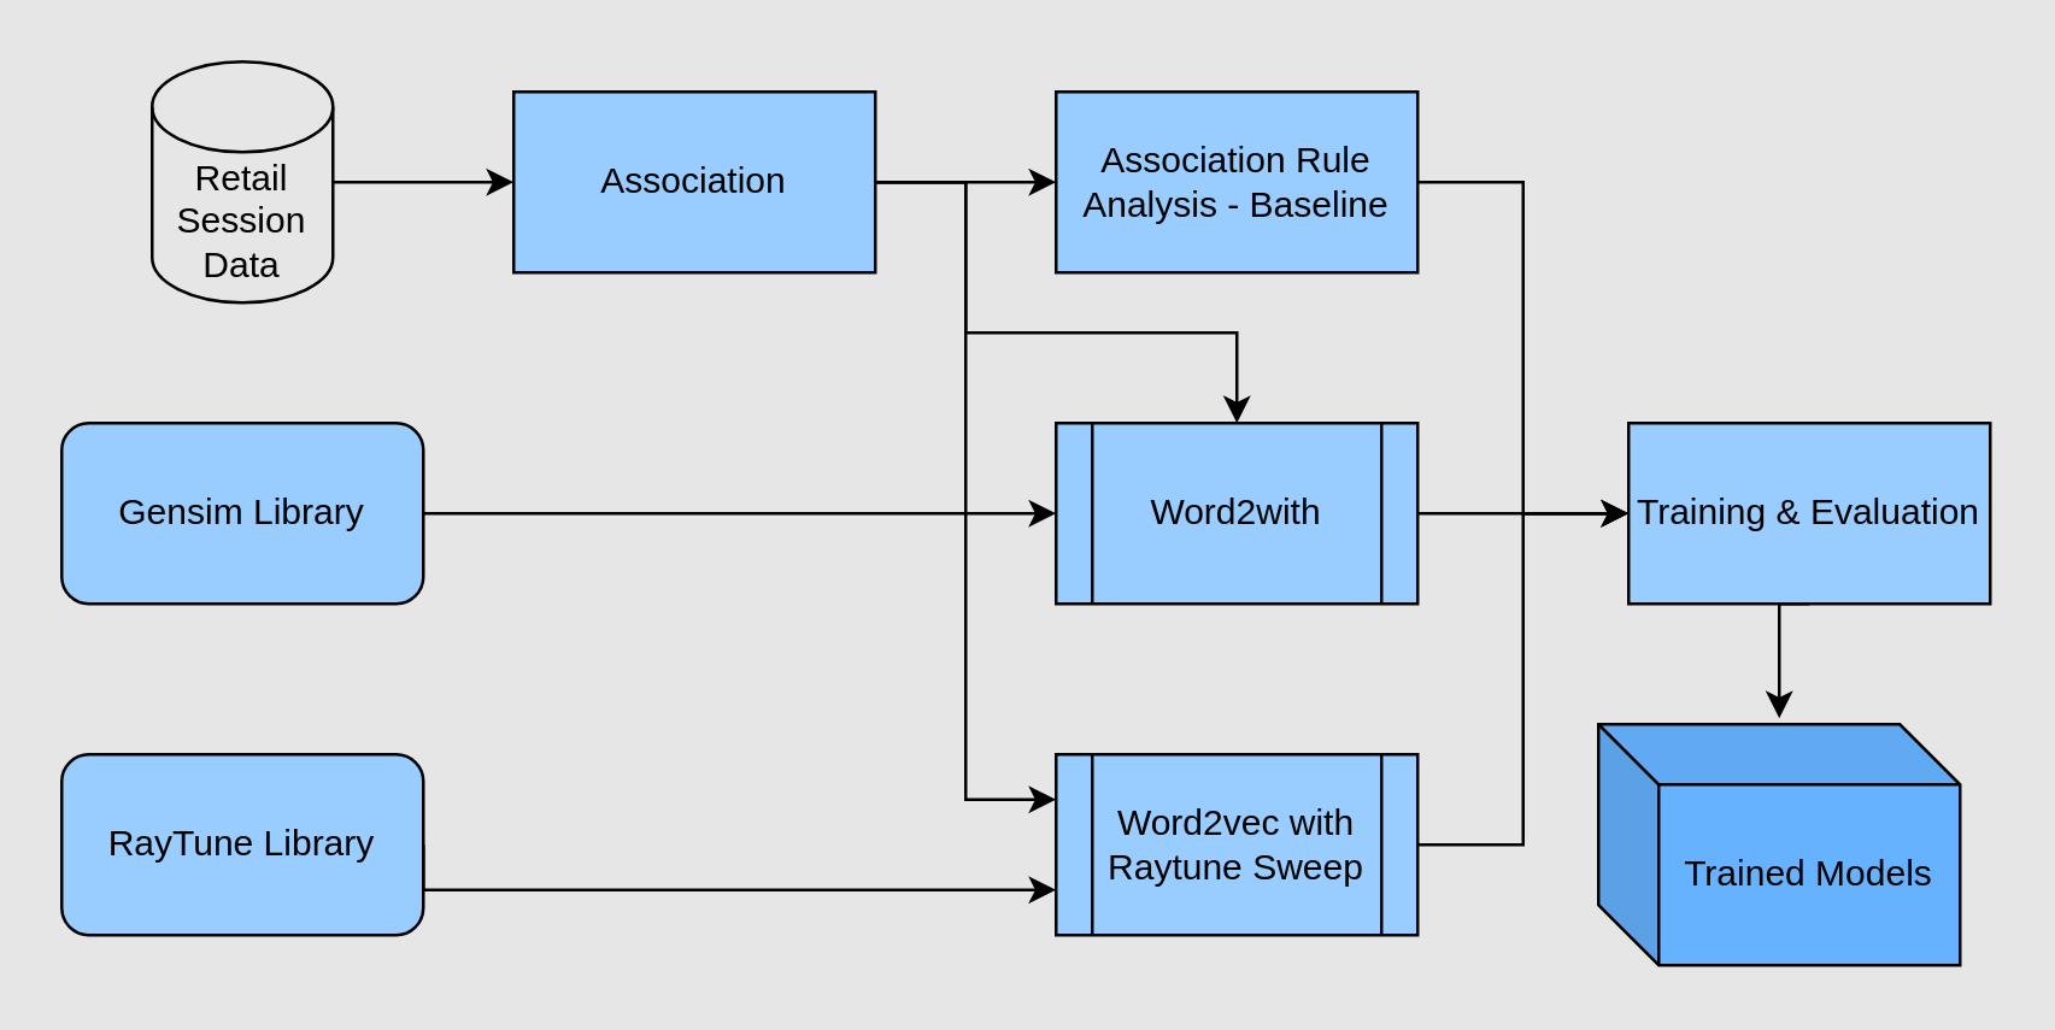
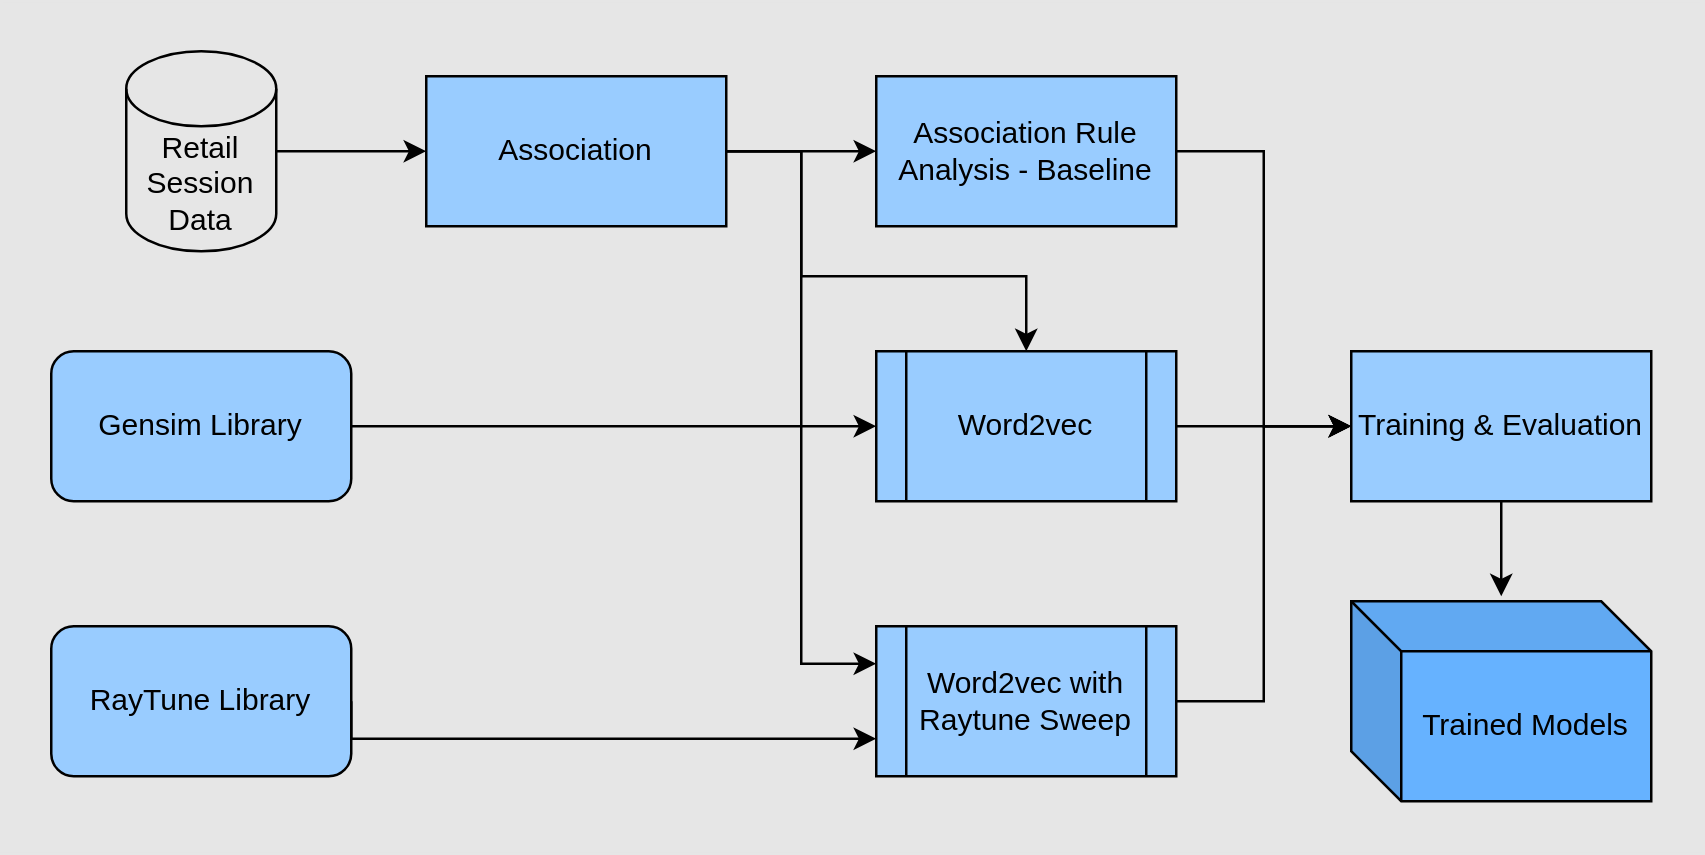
  <mxCell id="0" />
  <mxCell id="1" parent="0" />
  <mxCell id="2" style="edgeStyle=orthogonalEdgeStyle;rounded=0;orthogonalLoop=1;jettySize=auto;html=1;exitX=1;exitY=0.5;exitDx=0;exitDy=0;exitPerimeter=0;entryX=0;entryY=0.5;entryDx=0;entryDy=0;" edge="1" parent="1" source="3" target="7"><mxGeometry relative="1" as="geometry" /></mxCell>
  <mxCell id="3" value="Retail&lt;br&gt;Session&lt;br&gt;Data" style="shape=cylinder3;whiteSpace=wrap;html=1;boundedLbl=1;backgroundOutline=1;size=15;fillColor=none;" vertex="1" parent="1"><mxGeometry x="50" y="20" width="60" height="80" as="geometry" /></mxCell>
  <mxCell id="4" style="edgeStyle=orthogonalEdgeStyle;rounded=0;orthogonalLoop=1;jettySize=auto;html=1;exitX=1;exitY=0.5;exitDx=0;exitDy=0;entryX=0;entryY=0.5;entryDx=0;entryDy=0;" edge="1" parent="1" source="7" target="11"><mxGeometry relative="1" as="geometry" /></mxCell>
  <mxCell id="5" style="edgeStyle=orthogonalEdgeStyle;rounded=0;orthogonalLoop=1;jettySize=auto;html=1;exitX=1;exitY=0.5;exitDx=0;exitDy=0;entryX=0.5;entryY=0;entryDx=0;entryDy=0;" edge="1" parent="1" source="7" target="15"><mxGeometry relative="1" as="geometry"><Array as="points"><mxPoint x="320" y="60" /><mxPoint x="320" y="110" /><mxPoint x="410" y="110" /></Array></mxGeometry></mxCell>
  <mxCell id="6" style="edgeStyle=orthogonalEdgeStyle;rounded=0;orthogonalLoop=1;jettySize=auto;html=1;exitX=1;exitY=0.5;exitDx=0;exitDy=0;entryX=0;entryY=0.25;entryDx=0;entryDy=0;" edge="1" parent="1" source="7" target="19"><mxGeometry relative="1" as="geometry" /></mxCell>
  <mxCell id="7" value="Association" style="rounded=0;whiteSpace=wrap;html=1;fillColor=#99CCFF;" vertex="1" parent="1"><mxGeometry x="170" y="30" width="120" height="60" as="geometry" /></mxCell>
  <mxCell id="8" style="edgeStyle=orthogonalEdgeStyle;rounded=0;orthogonalLoop=1;jettySize=auto;html=1;exitX=1;exitY=0.5;exitDx=0;exitDy=0;entryX=0;entryY=0.75;entryDx=0;entryDy=0;" edge="1" parent="1" source="9" target="19"><mxGeometry relative="1" as="geometry"><Array as="points"><mxPoint x="140" y="295" /></Array></mxGeometry></mxCell>
  <mxCell id="9" value="RayTune Library" style="rounded=1;whiteSpace=wrap;html=1;fillColor=#99CCFF;" vertex="1" parent="1"><mxGeometry x="20" y="250" width="120" height="60" as="geometry" /></mxCell>
  <mxCell id="10" style="edgeStyle=orthogonalEdgeStyle;rounded=0;orthogonalLoop=1;jettySize=auto;html=1;exitX=1;exitY=0.5;exitDx=0;exitDy=0;entryX=0;entryY=0.5;entryDx=0;entryDy=0;" edge="1" parent="1" source="11" target="17"><mxGeometry relative="1" as="geometry" /></mxCell>
  <mxCell id="11" value="Association Rule Analysis - Baseline" style="rounded=0;whiteSpace=wrap;html=1;fillColor=#99CCFF;" vertex="1" parent="1"><mxGeometry x="350" y="30" width="120" height="60" as="geometry" /></mxCell>
  <mxCell id="12" style="edgeStyle=orthogonalEdgeStyle;rounded=0;orthogonalLoop=1;jettySize=auto;html=1;exitX=1;exitY=0.5;exitDx=0;exitDy=0;entryX=0;entryY=0.5;entryDx=0;entryDy=0;" edge="1" parent="1" source="13" target="15"><mxGeometry relative="1" as="geometry" /></mxCell>
  <mxCell id="13" value="Gensim Library" style="rounded=1;whiteSpace=wrap;html=1;fillColor=#99CCFF;" vertex="1" parent="1"><mxGeometry x="20" y="140" width="120" height="60" as="geometry" /></mxCell>
  <mxCell id="14" style="edgeStyle=orthogonalEdgeStyle;rounded=0;orthogonalLoop=1;jettySize=auto;html=1;exitX=1;exitY=0.5;exitDx=0;exitDy=0;entryX=0;entryY=0.5;entryDx=0;entryDy=0;" edge="1" parent="1" source="15" target="17"><mxGeometry relative="1" as="geometry" /></mxCell>
- <mxCell id="15" value="Word2with" style="shape=process;whiteSpace=wrap;html=1;backgroundOutline=1;fillColor=#99CCFF;" vertex="1" parent="1"><mxGeometry x="350" y="140" width="120" height="60" as="geometry" /></mxCell>
+ <mxCell id="15" value="Word2vec" style="shape=process;whiteSpace=wrap;html=1;backgroundOutline=1;fillColor=#99CCFF;" vertex="1" parent="1"><mxGeometry x="350" y="140" width="120" height="60" as="geometry" /></mxCell>
  <mxCell id="16" style="edgeStyle=orthogonalEdgeStyle;rounded=0;orthogonalLoop=1;jettySize=auto;html=1;exitX=0.5;exitY=1;exitDx=0;exitDy=0;entryX=0.5;entryY=-0.025;entryDx=0;entryDy=0;entryPerimeter=0;" edge="1" parent="1" source="17" target="20"><mxGeometry relative="1" as="geometry" /></mxCell>
  <mxCell id="17" value="Training &amp;amp; Evaluation" style="rounded=0;whiteSpace=wrap;html=1;fillColor=#99CCFF;" vertex="1" parent="1"><mxGeometry x="540" y="140" width="120" height="60" as="geometry" /></mxCell>
  <mxCell id="18" style="edgeStyle=orthogonalEdgeStyle;rounded=0;orthogonalLoop=1;jettySize=auto;html=1;exitX=1;exitY=0.5;exitDx=0;exitDy=0;entryX=0;entryY=0.5;entryDx=0;entryDy=0;" edge="1" parent="1" source="19" target="17"><mxGeometry relative="1" as="geometry" /></mxCell>
  <mxCell id="19" value="Word2vec with Raytune Sweep" style="shape=process;whiteSpace=wrap;html=1;backgroundOutline=1;fillColor=#99CCFF;" vertex="1" parent="1"><mxGeometry x="350" y="250" width="120" height="60" as="geometry" /></mxCell>
- <mxCell id="20" value="Trained Models" style="shape=cube;whiteSpace=wrap;html=1;boundedLbl=1;backgroundOutline=1;darkOpacity=0.05;darkOpacity2=0.1;fillColor=#66B2FF;" vertex="1" parent="1"><mxGeometry x="530" y="240" width="120" height="80" as="geometry" /></mxCell>
+ <mxCell id="20" value="Trained Models" style="shape=cube;whiteSpace=wrap;html=1;boundedLbl=1;backgroundOutline=1;darkOpacity=0.05;darkOpacity2=0.1;fillColor=#66B2FF;" vertex="1" parent="1"><mxGeometry x="540" y="240" width="120" height="80" as="geometry" /></mxCell>
